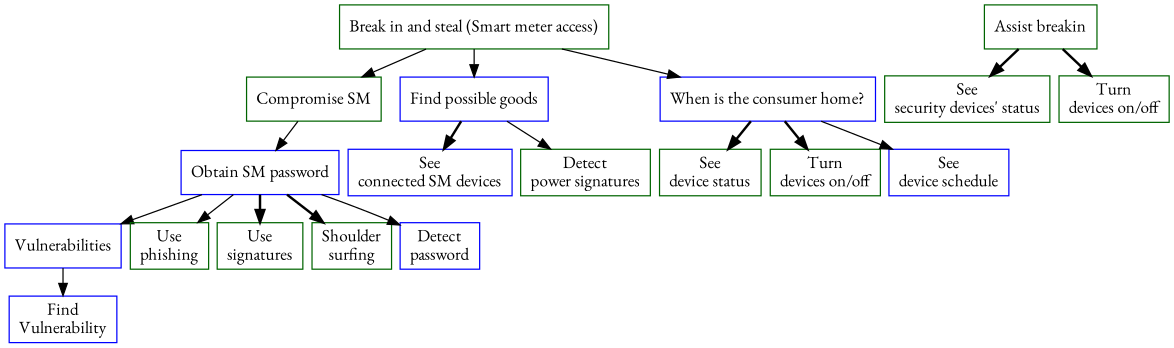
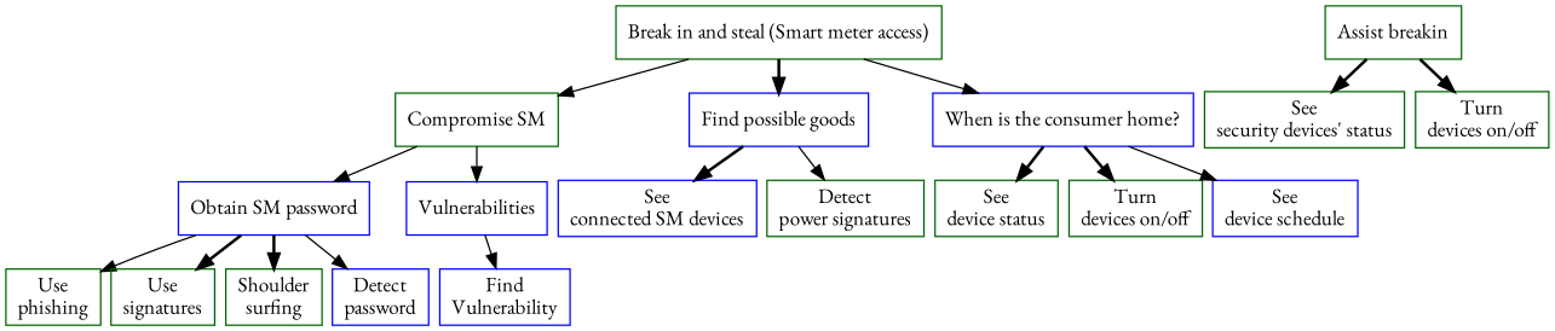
  digraph {
    fontname="EB Garamond"
    nodesep=0.1
    ranksep=0.3
    node [color=darkgreen fontname="EB Garamond" shape=rectangle]
    edge [fontname="EB Garamond" style=solid]
    n1 [label="Break in and steal (Smart meter access)" shape=AND]
    n2 [label="Compromise SM" shape=OR]
    n3 [color=blue label="Find possible goods" shape=OR]
    n4 [color=blue label="When is the consumer home?" shape=OR]
    n5 [color=blue label="Obtain SM password" shape=OR]
    n6 [color=blue label=Vulnerabilities shape=AND]
    n7 [color=blue label="See\nconnected SM devices"]
    n8 [label="Detect\npower signatures"]
    n9 [label="See\ndevice status"]
    n10 [label="Turn\ndevices on/off"]
    n11 [color=blue label="See\ndevice schedule"]
    n12 [label="Assist breakin" shape=OR]
    n13 [label="See\nsecurity devices' status"]
    n14 [label="Turn\ndevices on/off"]
    n15 [label="Use\nphishing"]
    n16 [label="Use\nsignatures"]
    n17 [label="Shoulder\nsurfing"]
    n18 [color=blue label="Detect\npassword"]
    n19 [color=blue label="Find\nVulnerability"]
    n1 -> n2
-   n1 -> n3
+   n1 -> n3 [style=bold]
    n1 -> n4
    n2 -> n5
-   n5 -> n6
+   n2 -> n6
    n3 -> n7 [style=bold]
    n3 -> n8
    n4 -> n9 [style=bold]
    n4 -> n10 [style=bold]
    n4 -> n11
    n5 -> n15
    n5 -> n16 [style=bold]
    n5 -> n17 [style=bold]
    n5 -> n18
    n6 -> n19
    n12 -> n13 [style=bold]
    n12 -> n14 [style=bold]
  }
